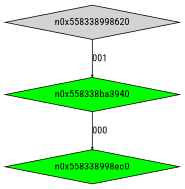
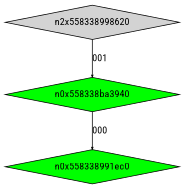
  digraph {
    fontname="Roboto Condensed"
    node [fontname="Roboto Condensed" shape=diamond style=filled fillcolor=green]
    edge [arrowsize=.3 fontname="Roboto Condensed"]
-   n0x558338998620 [height=.1 width=.1 fillcolor=""]
+   n0x558338998620 [height=.1 width=.1 label=n2x558338998620 fillcolor=""]
    n0x558338ba3940 [height=.1 width=.1]
-   n0x558338991ec0 [height=.1 width=.1 label=n0x558338998ec0]
+   n0x558338991ec0 [height=.1 width=.1]
    n0x558338998620 -> n0x558338ba3940 [label=001]
    n0x558338ba3940 -> n0x558338991ec0 [label=000]
  }
